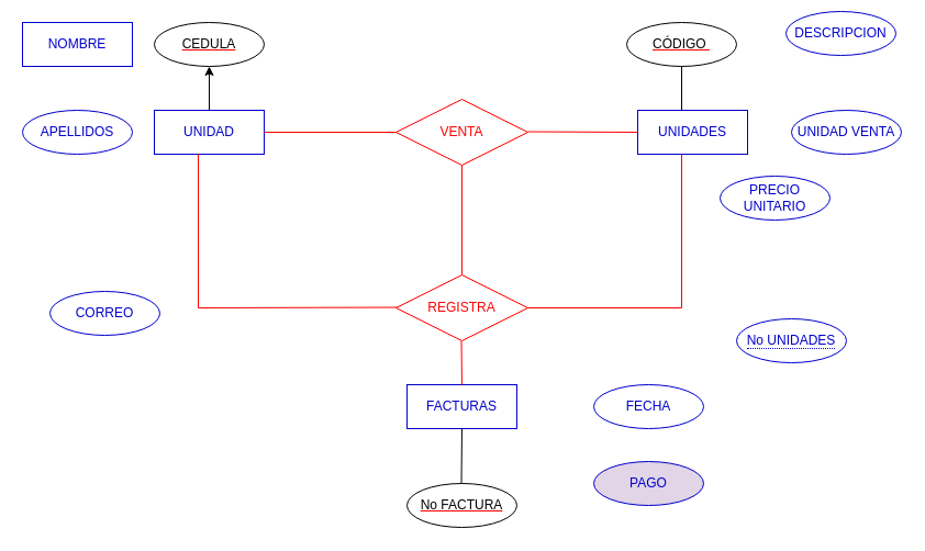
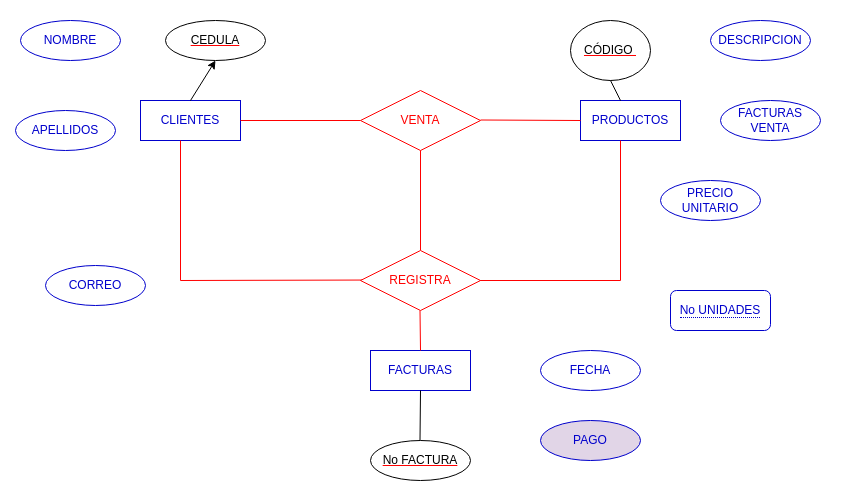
  <mxCell id="0" />
  <mxCell id="1" parent="0" />
- <mxCell id="2" value="&lt;font color=&quot;#0000cc&quot;&gt;UNIDAD&lt;/font&gt;" style="whiteSpace=wrap;html=1;align=center;strokeColor=#0000CC;" vertex="1" parent="1"><mxGeometry x="140" y="100" width="100" height="40" as="geometry" /></mxCell>
- <mxCell id="3" value="&lt;font color=&quot;#0000cc&quot;&gt;UNIDADES&lt;/font&gt;" style="whiteSpace=wrap;html=1;align=center;strokeColor=#0000CC;" vertex="1" parent="1"><mxGeometry x="580" y="100" width="100" height="40" as="geometry" /></mxCell>
+ <mxCell id="2" value="&lt;font color=&quot;#0000cc&quot;&gt;CLIENTES&lt;/font&gt;" style="whiteSpace=wrap;html=1;align=center;strokeColor=#0000CC;" vertex="1" parent="1"><mxGeometry x="140" y="100" width="100" height="40" as="geometry" /></mxCell>
+ <mxCell id="3" value="&lt;font color=&quot;#0000cc&quot;&gt;PRODUCTOS&lt;/font&gt;" style="whiteSpace=wrap;html=1;align=center;strokeColor=#0000CC;" vertex="1" parent="1"><mxGeometry x="580" y="100" width="100" height="40" as="geometry" /></mxCell>
  <mxCell id="4" value="&lt;font color=&quot;#0000cc&quot;&gt;FACTURAS&lt;/font&gt;" style="whiteSpace=wrap;html=1;align=center;strokeColor=#0000CC;" vertex="1" parent="1"><mxGeometry x="370" y="350" width="100" height="40" as="geometry" /></mxCell>
  <mxCell id="5" value="&lt;font color=&quot;#ff0000&quot;&gt;VENTA&lt;/font&gt;" style="shape=rhombus;perimeter=rhombusPerimeter;whiteSpace=wrap;html=1;align=center;strokeColor=#FF0000;fontColor=#0000CC;" vertex="1" parent="1"><mxGeometry x="360" y="90" width="120" height="60" as="geometry" /></mxCell>
  <mxCell id="6" value="" style="endArrow=none;html=1;rounded=0;fontColor=#FF0000;strokeColor=#FF0000;" edge="1" parent="1"><mxGeometry relative="1" as="geometry"><mxPoint x="480" y="119.5" as="sourcePoint" /><mxPoint x="580" y="120" as="targetPoint" /></mxGeometry></mxCell>
  <mxCell id="7" value="" style="endArrow=none;html=1;rounded=0;fontColor=#FF0000;strokeColor=#FF0000;exitX=1;exitY=0.5;exitDx=0;exitDy=0;" edge="1" parent="1" source="2"><mxGeometry relative="1" as="geometry"><mxPoint x="260" y="119.5" as="sourcePoint" /><mxPoint x="360" y="120" as="targetPoint" /></mxGeometry></mxCell>
  <mxCell id="8" value="" style="endArrow=none;html=1;rounded=0;fontColor=#FF0000;strokeColor=#FF0000;entryX=0.5;entryY=1;entryDx=0;entryDy=0;" edge="1" parent="1" target="5"><mxGeometry relative="1" as="geometry"><mxPoint x="420" y="250" as="sourcePoint" /><mxPoint x="490" y="220" as="targetPoint" /></mxGeometry></mxCell>
- <mxCell id="9" value="&lt;font color=&quot;#000000&quot;&gt;CÓDIGO&amp;nbsp;&lt;/font&gt;" style="ellipse;whiteSpace=wrap;html=1;align=center;fontStyle=4;strokeColor=#000000;fontColor=#FF0000;" vertex="1" parent="1"><mxGeometry x="570" y="20" width="100" height="40" as="geometry" /></mxCell>
- <mxCell id="10" value="&lt;font color=&quot;#000000&quot;&gt;CEDULA&lt;/font&gt;" style="ellipse;whiteSpace=wrap;html=1;align=center;fontStyle=4;strokeColor=#000000;fontColor=#FF0000;" vertex="1" parent="1"><mxGeometry x="140" y="20" width="100" height="40" as="geometry" /></mxCell>
+ <mxCell id="9" value="&lt;font color=&quot;#000000&quot;&gt;CÓDIGO&amp;nbsp;&lt;/font&gt;" style="ellipse;whiteSpace=wrap;html=1;align=center;fontStyle=4;strokeColor=#000000;fontColor=#FF0000;" vertex="1" parent="1"><mxGeometry x="570" y="20" width="80" height="60" as="geometry" /></mxCell>
+ <mxCell id="10" value="&lt;font color=&quot;#000000&quot;&gt;CEDULA&lt;/font&gt;" style="ellipse;whiteSpace=wrap;html=1;align=center;fontStyle=4;strokeColor=#000000;fontColor=#FF0000;" vertex="1" parent="1"><mxGeometry x="165" y="20" width="100" height="40" as="geometry" /></mxCell>
  <mxCell id="11" value="&lt;font color=&quot;#000000&quot;&gt;No FACTURA&lt;/font&gt;" style="ellipse;whiteSpace=wrap;html=1;align=center;fontStyle=4;strokeColor=#000000;fontColor=#FF0000;" vertex="1" parent="1"><mxGeometry x="370" y="440" width="100" height="40" as="geometry" /></mxCell>
  <mxCell id="12" value="" style="endArrow=classic;html=1;rounded=0;strokeColor=#000000;fontColor=#000000;entryX=0.5;entryY=1;entryDx=0;entryDy=0;exitX=0.5;exitY=0;exitDx=0;exitDy=0;" edge="1" parent="1" source="2" target="10"><mxGeometry relative="1" as="geometry"><mxPoint x="100" y="99" as="sourcePoint" /><mxPoint x="260" y="99" as="targetPoint" /></mxGeometry></mxCell>
  <mxCell id="13" value="" style="endArrow=none;html=1;rounded=0;strokeColor=#000000;fontColor=#000000;entryX=0.5;entryY=1;entryDx=0;entryDy=0;" edge="1" parent="1" target="9"><mxGeometry relative="1" as="geometry"><mxPoint x="620" y="100" as="sourcePoint" /><mxPoint x="200" y="70" as="targetPoint" /></mxGeometry></mxCell>
  <mxCell id="14" value="" style="endArrow=none;html=1;rounded=0;strokeColor=#000000;fontColor=#000000;entryX=0.5;entryY=1;entryDx=0;entryDy=0;" edge="1" parent="1" target="4"><mxGeometry relative="1" as="geometry"><mxPoint x="419.5" y="440" as="sourcePoint" /><mxPoint x="419.5" y="400" as="targetPoint" /></mxGeometry></mxCell>
  <mxCell id="15" value="" style="endArrow=none;html=1;rounded=0;fontColor=#FF0000;strokeColor=#FF0000;exitX=0.4;exitY=1;exitDx=0;exitDy=0;exitPerimeter=0;" edge="1" parent="1" source="2"><mxGeometry relative="1" as="geometry"><mxPoint x="260" y="279.5" as="sourcePoint" /><mxPoint x="380" y="279.5" as="targetPoint" /><Array as="points"><mxPoint x="180" y="280" /></Array></mxGeometry></mxCell>
  <mxCell id="16" value="" style="endArrow=none;html=1;rounded=0;fontColor=#FF0000;strokeColor=#FF0000;exitX=0.4;exitY=1;exitDx=0;exitDy=0;exitPerimeter=0;" edge="1" parent="1"><mxGeometry relative="1" as="geometry"><mxPoint x="620" y="140" as="sourcePoint" /><mxPoint x="460" y="280" as="targetPoint" /><Array as="points"><mxPoint x="620" y="280" /></Array></mxGeometry></mxCell>
  <mxCell id="17" value="&lt;font color=&quot;#ff0000&quot;&gt;REGISTRA&lt;/font&gt;" style="shape=rhombus;perimeter=rhombusPerimeter;whiteSpace=wrap;html=1;align=center;strokeColor=#FF0000;fontColor=#0000CC;" vertex="1" parent="1"><mxGeometry x="360" y="250" width="120" height="60" as="geometry" /></mxCell>
  <mxCell id="18" value="" style="endArrow=none;html=1;rounded=0;fontColor=#FF0000;strokeColor=#FF0000;entryX=0.5;entryY=1;entryDx=0;entryDy=0;" edge="1" parent="1"><mxGeometry relative="1" as="geometry"><mxPoint x="420" y="350" as="sourcePoint" /><mxPoint x="419.5" y="310" as="targetPoint" /></mxGeometry></mxCell>
- <mxCell id="19" value="&lt;font color=&quot;#0000cc&quot;&gt;DESCRIPCION&lt;/font&gt;" style="ellipse;whiteSpace=wrap;html=1;align=center;strokeColor=#0000CC;fontColor=#000000;" vertex="1" parent="1"><mxGeometry x="715" y="10" width="100" height="40" as="geometry" /></mxCell>
- <mxCell id="20" value="&lt;font color=&quot;#0000cc&quot;&gt;UNIDAD VENTA&lt;/font&gt;" style="ellipse;whiteSpace=wrap;html=1;align=center;strokeColor=#0000CC;fontColor=#000000;" vertex="1" parent="1"><mxGeometry x="720" y="100" width="100" height="40" as="geometry" /></mxCell>
- <mxCell id="21" value="&lt;font color=&quot;#0000cc&quot;&gt;PRECIO UNITARIO&lt;/font&gt;" style="ellipse;whiteSpace=wrap;html=1;align=center;strokeColor=#0000CC;fontColor=#000000;" vertex="1" parent="1"><mxGeometry x="655" y="160" width="100" height="40" as="geometry" /></mxCell>
- <mxCell id="22" value="&lt;font color=&quot;#0000cc&quot;&gt;NOMBRE&lt;/font&gt;" style="whiteSpace=wrap;html=1;align=center;strokeColor=#0000CC;fontColor=#000000;rounded=0;" vertex="1" parent="1"><mxGeometry y="20" width="100" height="40" as="geometry" x="20" /></mxCell>
- <mxCell id="23" value="&lt;font color=&quot;#0000cc&quot;&gt;APELLIDOS&lt;/font&gt;" style="ellipse;whiteSpace=wrap;html=1;align=center;strokeColor=#0000CC;fontColor=#000000;" vertex="1" parent="1"><mxGeometry y="100" width="100" height="40" as="geometry" x="20" /></mxCell>
+ <mxCell id="19" value="&lt;font color=&quot;#0000cc&quot;&gt;DESCRIPCION&lt;/font&gt;" style="ellipse;whiteSpace=wrap;html=1;align=center;strokeColor=#0000CC;fontColor=#000000;" vertex="1" parent="1"><mxGeometry x="710" y="20" width="100" height="40" as="geometry" /></mxCell>
+ <mxCell id="20" value="&lt;font color=&quot;#0000cc&quot;&gt;FACTURAS VENTA&lt;/font&gt;" style="ellipse;whiteSpace=wrap;html=1;align=center;strokeColor=#0000CC;fontColor=#000000;" vertex="1" parent="1"><mxGeometry x="720" y="100" width="100" height="40" as="geometry" /></mxCell>
+ <mxCell id="21" value="&lt;font color=&quot;#0000cc&quot;&gt;PRECIO UNITARIO&lt;/font&gt;" style="ellipse;whiteSpace=wrap;html=1;align=center;strokeColor=#0000CC;fontColor=#000000;" vertex="1" parent="1"><mxGeometry x="660" y="180" width="100" height="40" as="geometry" /></mxCell>
+ <mxCell id="22" value="&lt;font color=&quot;#0000cc&quot;&gt;NOMBRE&lt;/font&gt;" style="ellipse;whiteSpace=wrap;html=1;align=center;strokeColor=#0000CC;fontColor=#000000;" vertex="1" parent="1"><mxGeometry y="20" width="100" height="40" as="geometry" x="20" /></mxCell>
+ <mxCell id="23" value="&lt;font color=&quot;#0000cc&quot;&gt;APELLIDOS&lt;/font&gt;" style="ellipse;whiteSpace=wrap;html=1;align=center;strokeColor=#0000CC;fontColor=#000000;" vertex="1" parent="1"><mxGeometry x="15" y="110" width="100" height="40" as="geometry" /></mxCell>
  <mxCell id="24" value="&lt;font color=&quot;#0000cc&quot;&gt;CORREO&lt;/font&gt;" style="ellipse;whiteSpace=wrap;html=1;align=center;strokeColor=#0000CC;fontColor=#000000;" vertex="1" parent="1"><mxGeometry x="45" y="265" width="100" height="40" as="geometry" /></mxCell>
  <mxCell id="25" value="&lt;font color=&quot;#0000cc&quot;&gt;FECHA&lt;/font&gt;" style="ellipse;whiteSpace=wrap;html=1;align=center;strokeColor=#0000CC;fontColor=#000000;" vertex="1" parent="1"><mxGeometry x="540" y="350" width="100" height="40" as="geometry" /></mxCell>
  <mxCell id="26" value="&lt;font color=&quot;#0000cc&quot;&gt;PAGO&lt;/font&gt;" style="ellipse;whiteSpace=wrap;html=1;align=center;strokeColor=#0000CC;fontColor=#000000;fillColor=#e1d5e7;" vertex="1" parent="1"><mxGeometry x="540" y="420" width="100" height="40" as="geometry" /></mxCell>
- <mxCell id="27" value="&lt;span style=&quot;border-bottom: 1px dotted&quot;&gt;No UNIDADES&lt;/span&gt;" style="ellipse;whiteSpace=wrap;html=1;align=center;strokeColor=#0000CC;fontColor=#0000CC;" vertex="1" parent="1"><mxGeometry x="670" y="290" width="100" height="40" as="geometry" /></mxCell>
+ <mxCell id="27" value="&lt;span style=&quot;border-bottom: 1px dotted&quot;&gt;No UNIDADES&lt;/span&gt;" style="whiteSpace=wrap;html=1;align=center;strokeColor=#0000CC;fontColor=#0000CC;rounded=1;" vertex="1" parent="1"><mxGeometry x="670" y="290" width="100" height="40" as="geometry" /></mxCell>
